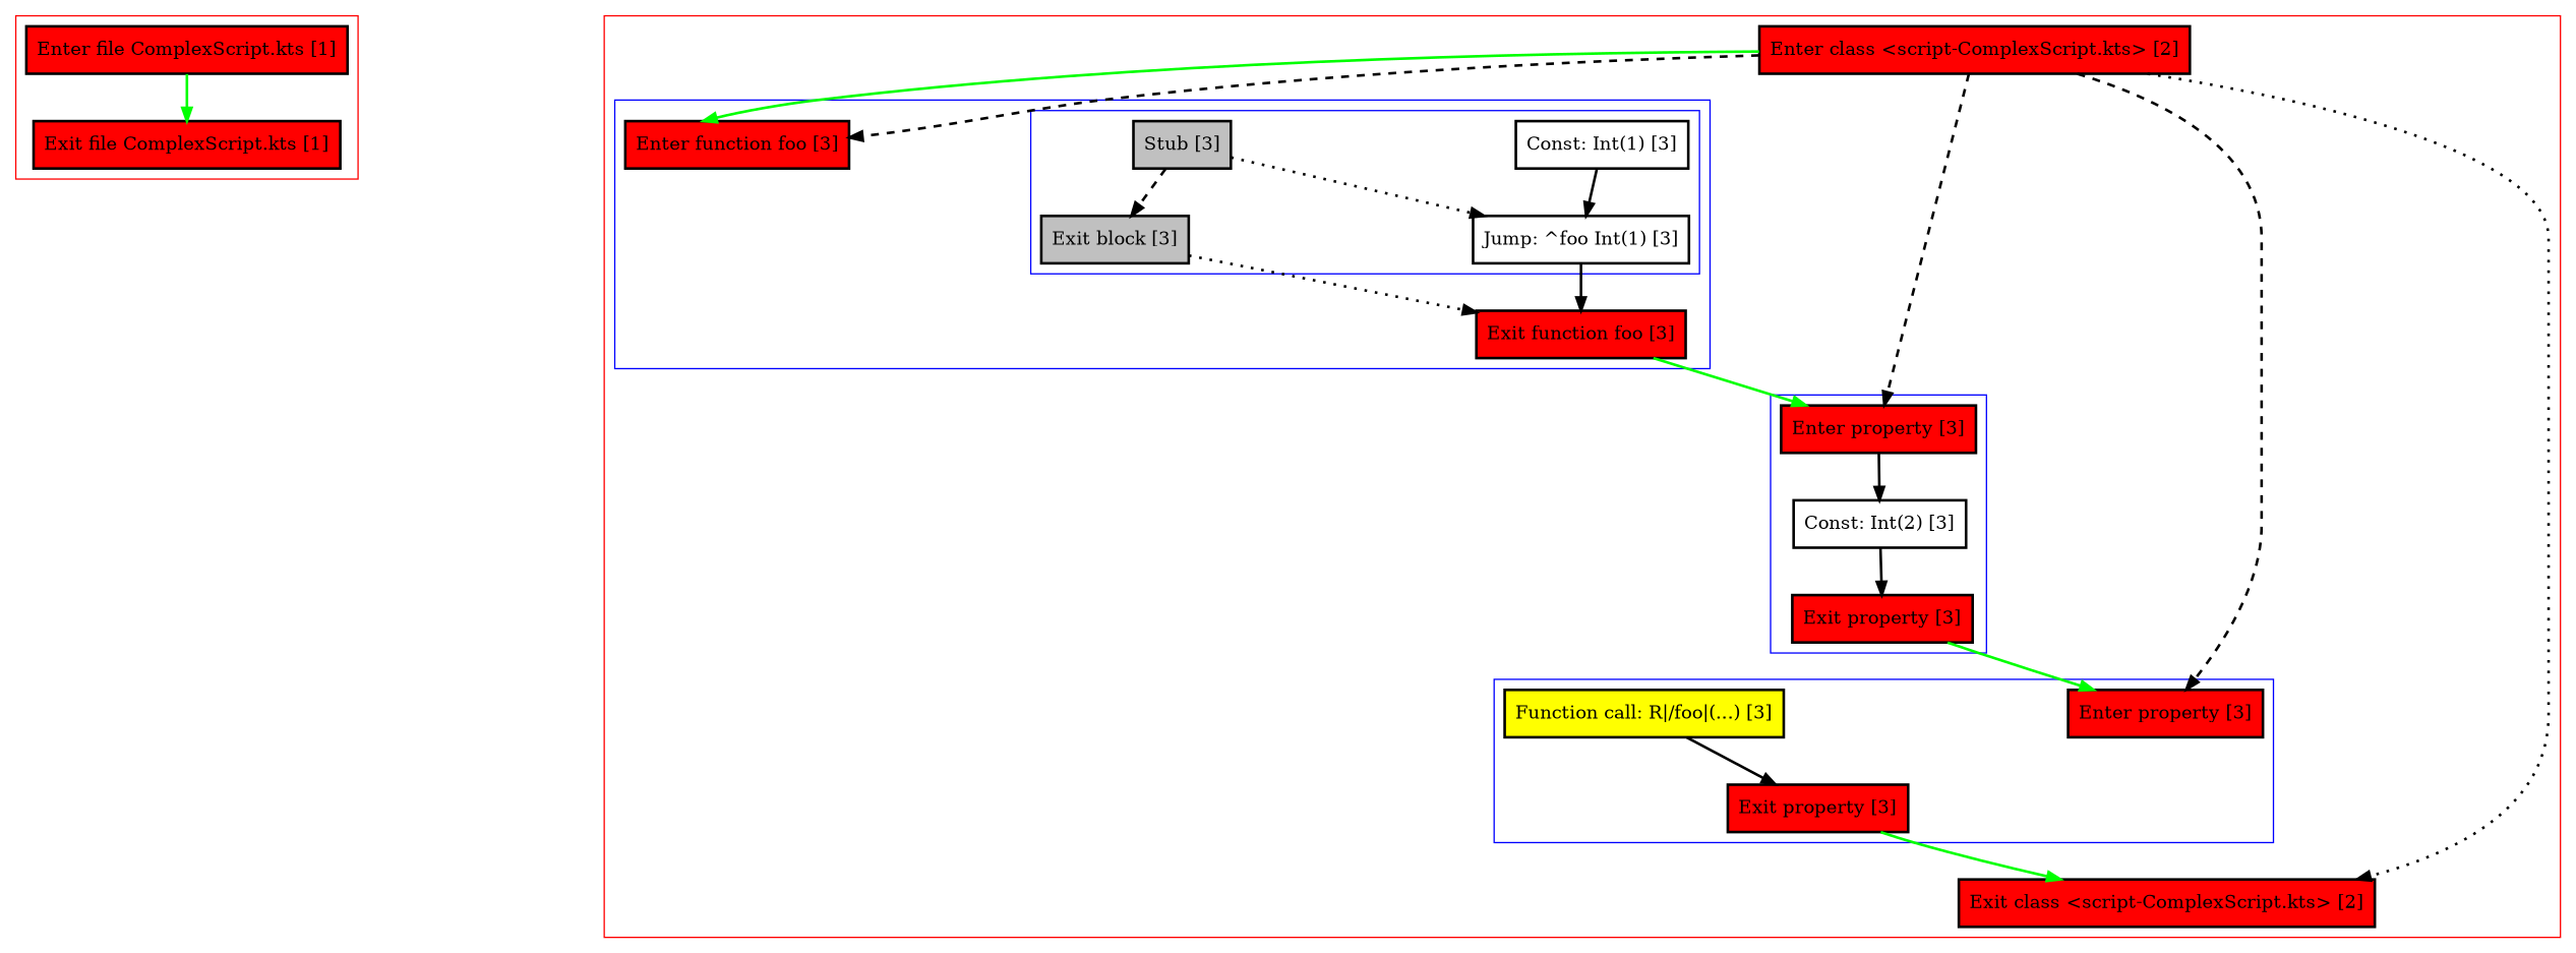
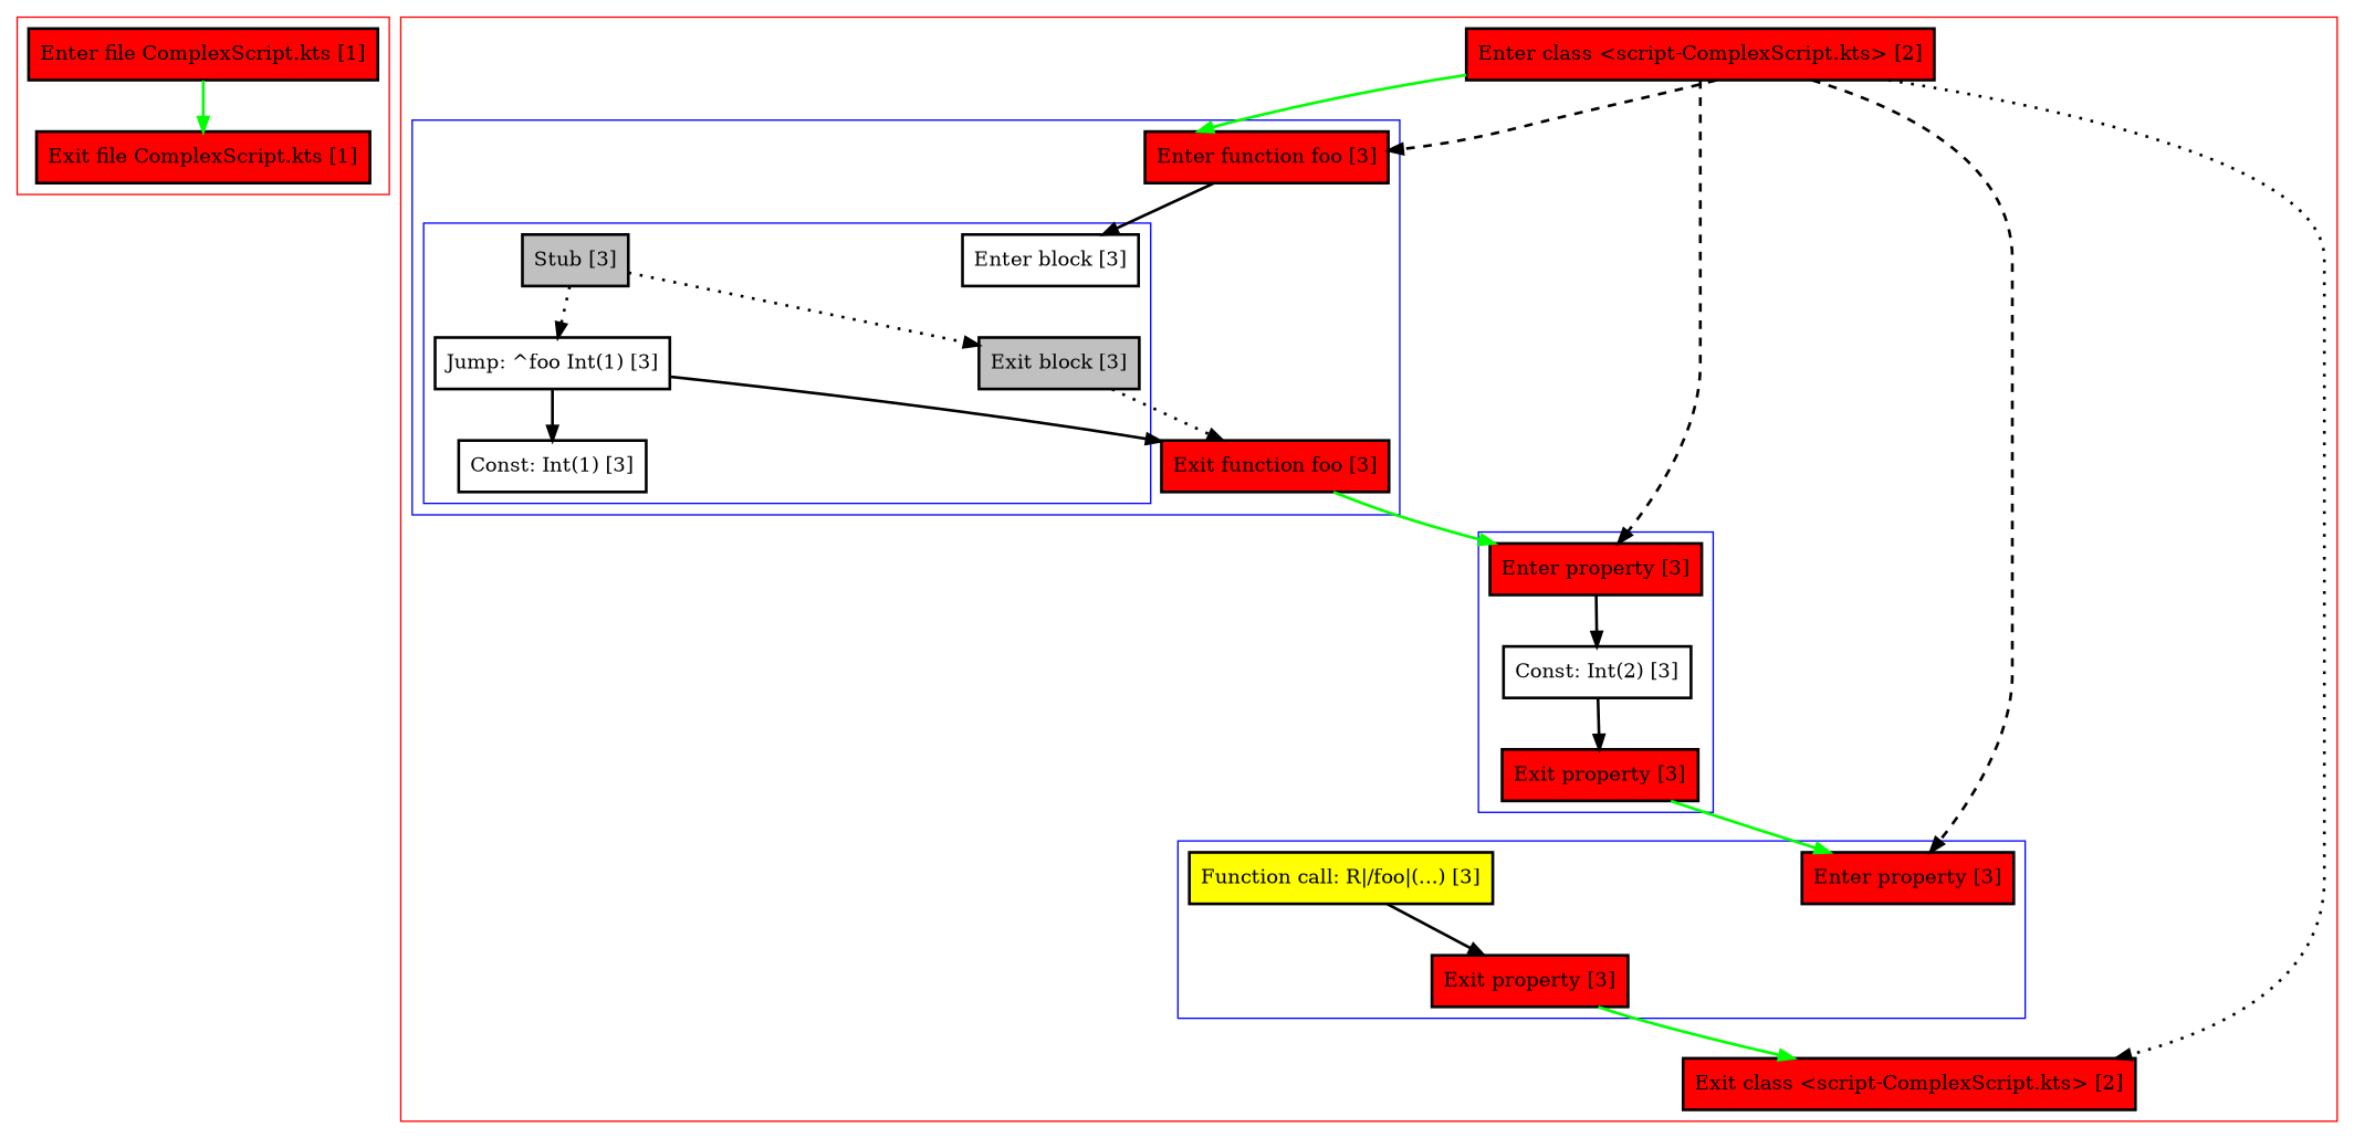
  digraph {
    nodesep=3
    node [fillcolor=red penwidth=2 shape=box style=filled]
    edge [penwidth=2]
    n1 [label="Enter file ComplexScript.kts [1]"]
    n2 [label="Exit file ComplexScript.kts [1]"]
+   n3 [label="Enter block [3]" fillcolor="" style=""]
    n4 [label="Const: Int(1) [3]" fillcolor="" style=""]
    n5 [label="Jump: ^foo Int(1) [3]" fillcolor="" style=""]
    n6 [fillcolor=gray label="Stub [3]"]
    n7 [fillcolor=gray label="Exit block [3]"]
    n8 [label="Enter function foo [3]"]
    n9 [label="Exit function foo [3]"]
    n10 [label="Enter property [3]"]
    n11 [label="Const: Int(2) [3]" fillcolor="" style=""]
    n12 [label="Exit property [3]"]
    n13 [label="Enter property [3]"]
    n14 [fillcolor=yellow label="Function call: R|/foo|(...) [3]"]
    n15 [label="Exit property [3]"]
    n16 [label="Enter class <script-ComplexScript.kts> [2]"]
    n17 [label="Exit class <script-ComplexScript.kts> [2]"]
    subgraph cluster_1 {
      color=red
      n1
      n2
    }
    subgraph cluster_2 {
      color=red
      n16
      n17
      subgraph cluster_3 {
        color=blue
        n8
        n9
        subgraph cluster_4 {
          color=blue
+         n3
          n4
          n5
          n6
          n7
        }
      }
      subgraph cluster_5 {
        color=blue
        n10
        n11
        n12
      }
      subgraph cluster_6 {
        color=blue
        n13
        n14
        n15
      }
    }
    n1 -> n2 [color=green]
-   n4 -> n5
+   n5 -> n4
    n5 -> n9
    n6 -> n5 [style=dotted]
-   n6 -> n7 [style=dashed]
+   n6 -> n7 [style=dotted]
    n7 -> n9 [style=dotted]
+   n8 -> n3
    n9 -> n10 [color=green]
    n10 -> n11
    n11 -> n12
    n12 -> n13 [color=green]
    n14 -> n15
    n15 -> n17 [color=green]
    n16 -> n8 [color=green]
    n16 -> n8 [style=dashed]
    n16 -> n10 [style=dashed]
    n16 -> n13 [style=dashed]
    n16 -> n17 [style=dotted]
  }
